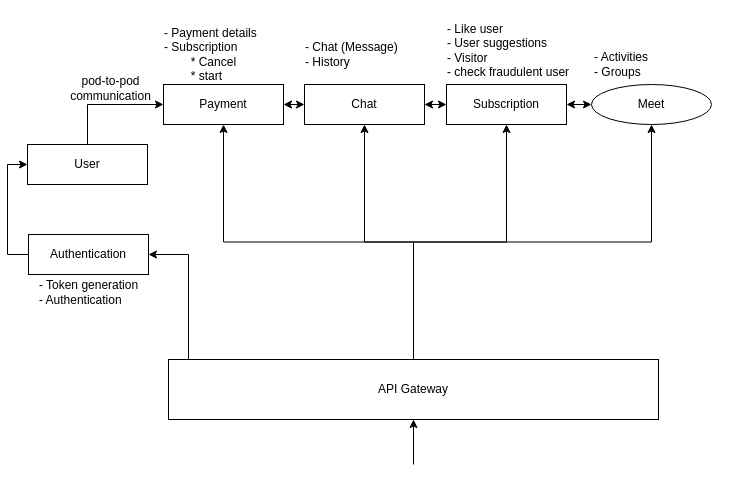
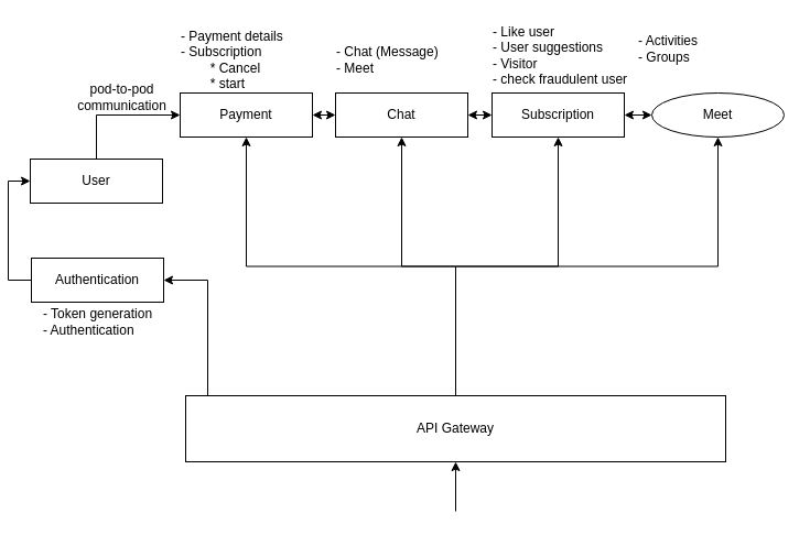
  <mxCell id="0" />
  <mxCell id="1" parent="0" />
  <mxCell id="2" style="edgeStyle=orthogonalEdgeStyle;rounded=0;orthogonalLoop=1;jettySize=auto;html=1;exitX=0.25;exitY=0;exitDx=0;exitDy=0;entryX=1;entryY=0.5;entryDx=0;entryDy=0;" edge="1" parent="1" source="7" target="9"><mxGeometry relative="1" as="geometry"><Array as="points"><mxPoint x="181" y="359" /><mxPoint x="181" y="254" /></Array></mxGeometry></mxCell>
  <mxCell id="3" style="edgeStyle=orthogonalEdgeStyle;rounded=0;orthogonalLoop=1;jettySize=auto;html=1;exitX=0.5;exitY=0;exitDx=0;exitDy=0;entryX=0.5;entryY=1;entryDx=0;entryDy=0;" edge="1" parent="1" source="7" target="16"><mxGeometry relative="1" as="geometry" /></mxCell>
  <mxCell id="4" style="edgeStyle=orthogonalEdgeStyle;rounded=0;orthogonalLoop=1;jettySize=auto;html=1;" edge="1" parent="1" source="7" target="19"><mxGeometry relative="1" as="geometry" /></mxCell>
  <mxCell id="5" style="edgeStyle=orthogonalEdgeStyle;rounded=0;orthogonalLoop=1;jettySize=auto;html=1;entryX=0.5;entryY=1;entryDx=0;entryDy=0;" edge="1" parent="1" source="7" target="17"><mxGeometry relative="1" as="geometry" /></mxCell>
  <mxCell id="6" style="edgeStyle=orthogonalEdgeStyle;rounded=0;orthogonalLoop=1;jettySize=auto;html=1;" edge="1" parent="1" source="7" target="13"><mxGeometry relative="1" as="geometry" /></mxCell>
  <mxCell id="7" value="API Gateway" style="rounded=0;whiteSpace=wrap;html=1;" vertex="1" parent="1"><mxGeometry x="161" y="359" width="490" height="60" as="geometry" /></mxCell>
  <mxCell id="8" style="edgeStyle=orthogonalEdgeStyle;rounded=0;orthogonalLoop=1;jettySize=auto;html=1;exitX=0;exitY=0.5;exitDx=0;exitDy=0;entryX=0;entryY=0.5;entryDx=0;entryDy=0;" edge="1" parent="1" source="9" target="12"><mxGeometry relative="1" as="geometry" /></mxCell>
  <mxCell id="9" value="Authentication" style="rounded=0;whiteSpace=wrap;html=1;" vertex="1" parent="1"><mxGeometry x="21" y="234" width="120" height="40" as="geometry" /></mxCell>
  <mxCell id="10" value="- Token generation&lt;br&gt;&lt;div style=&quot;text-align: left;&quot;&gt;- Authentication&lt;/div&gt;" style="text;html=1;strokeColor=none;fillColor=none;align=center;verticalAlign=middle;whiteSpace=wrap;rounded=0;" vertex="1" parent="1"><mxGeometry x="21" y="277" width="121" height="30" as="geometry" /></mxCell>
  <mxCell id="11" style="edgeStyle=orthogonalEdgeStyle;rounded=0;orthogonalLoop=1;jettySize=auto;html=1;entryX=0;entryY=0.5;entryDx=0;entryDy=0;exitX=0.5;exitY=0;exitDx=0;exitDy=0;" edge="1" parent="1" source="12" target="13"><mxGeometry relative="1" as="geometry" /></mxCell>
  <mxCell id="12" value="User" style="rounded=0;whiteSpace=wrap;html=1;" vertex="1" parent="1"><mxGeometry x="20" y="144" width="120" height="40" as="geometry" /></mxCell>
  <mxCell id="13" value="Payment" style="rounded=0;whiteSpace=wrap;html=1;" vertex="1" parent="1"><mxGeometry x="156" y="84" width="120" height="40" as="geometry" /></mxCell>
  <mxCell id="14" value="- Payment details&lt;br&gt;- Subscription&lt;br&gt;&lt;span style=&quot;white-space: pre;&quot;&gt;&#09;&lt;/span&gt;*&lt;span style=&quot;white-space: pre;&quot;&gt;&amp;nbsp;&lt;/span&gt;Cancel&lt;br&gt;&lt;span style=&quot;white-space: pre;&quot;&gt;&#09;&lt;/span&gt;* start" style="text;html=1;strokeColor=none;fillColor=none;align=left;verticalAlign=middle;whiteSpace=wrap;rounded=0;" vertex="1" parent="1"><mxGeometry x="155" y="24" width="121" height="60" as="geometry" /></mxCell>
- <mxCell id="15" value="- Chat (Message)&lt;br&gt;- History" style="text;html=1;strokeColor=none;fillColor=none;align=left;verticalAlign=middle;whiteSpace=wrap;rounded=0;" vertex="1" parent="1"><mxGeometry x="296" y="24" width="121" height="60" as="geometry" /></mxCell>
+ <mxCell id="15" value="- Chat (Message)&lt;br&gt;- Meet" style="text;html=1;strokeColor=none;fillColor=none;align=left;verticalAlign=middle;whiteSpace=wrap;rounded=0;" vertex="1" parent="1"><mxGeometry x="296" y="24" width="121" height="60" as="geometry" /></mxCell>
  <mxCell id="16" value="Chat" style="rounded=0;whiteSpace=wrap;html=1;" vertex="1" parent="1"><mxGeometry x="297" y="84" width="120" height="40" as="geometry" /></mxCell>
  <mxCell id="17" value="Subscription" style="rounded=0;whiteSpace=wrap;html=1;" vertex="1" parent="1"><mxGeometry x="439" y="84" width="120" height="40" as="geometry" /></mxCell>
  <mxCell id="18" value="- Like user&lt;br&gt;- User suggestions&lt;br&gt;&lt;span style=&quot;white-space: pre;&quot;&gt;- Visitor&lt;/span&gt;&lt;br&gt;&lt;span style=&quot;white-space: pre;&quot;&gt;- check fraudulent user&lt;/span&gt;" style="text;html=1;strokeColor=none;fillColor=none;align=left;verticalAlign=middle;whiteSpace=wrap;rounded=0;" vertex="1" parent="1"><mxGeometry x="438" y="20" width="123" height="60" as="geometry" /></mxCell>
  <mxCell id="19" value="Meet" style="ellipse;whiteSpace=wrap;html=1;" vertex="1" parent="1"><mxGeometry x="584" y="84" width="120" height="40" as="geometry" /></mxCell>
- <mxCell id="20" value="- Activities&lt;br&gt;- Groups" style="text;html=1;strokeColor=none;fillColor=none;align=left;verticalAlign=middle;whiteSpace=wrap;rounded=0;" vertex="1" parent="1"><mxGeometry x="585" y="44" width="121" height="40" as="geometry" /></mxCell>
+ <mxCell id="20" value="- Activities&lt;br&gt;- Groups" style="text;html=1;strokeColor=none;fillColor=none;align=left;verticalAlign=middle;whiteSpace=wrap;rounded=0;" vertex="1" parent="1"><mxGeometry x="570" y="24" width="121" height="40" as="geometry" /></mxCell>
  <mxCell id="21" value="" style="endArrow=classic;startArrow=classic;html=1;rounded=0;entryX=0;entryY=0.5;entryDx=0;entryDy=0;exitX=1;exitY=0.5;exitDx=0;exitDy=0;" edge="1" parent="1" source="13" target="16"><mxGeometry width="50" height="50" relative="1" as="geometry"><mxPoint x="321" y="254" as="sourcePoint" /><mxPoint x="371" y="204" as="targetPoint" /></mxGeometry></mxCell>
  <mxCell id="22" value="" style="endArrow=classic;startArrow=classic;html=1;rounded=0;entryX=0;entryY=0.5;entryDx=0;entryDy=0;exitX=1;exitY=0.5;exitDx=0;exitDy=0;" edge="1" parent="1" source="16" target="17"><mxGeometry width="50" height="50" relative="1" as="geometry"><mxPoint x="371" y="254" as="sourcePoint" /><mxPoint x="421" y="204" as="targetPoint" /></mxGeometry></mxCell>
  <mxCell id="23" value="" style="endArrow=classic;startArrow=classic;html=1;rounded=0;entryX=0;entryY=0.5;entryDx=0;entryDy=0;exitX=1;exitY=0.5;exitDx=0;exitDy=0;" edge="1" parent="1" source="17" target="19"><mxGeometry width="50" height="50" relative="1" as="geometry"><mxPoint x="296" y="124" as="sourcePoint" /><mxPoint x="313" y="124" as="targetPoint" /></mxGeometry></mxCell>
  <mxCell id="24" value="" style="endArrow=classic;html=1;rounded=0;entryX=0.5;entryY=1;entryDx=0;entryDy=0;" edge="1" parent="1" target="7"><mxGeometry width="50" height="50" relative="1" as="geometry"><mxPoint x="406" y="464" as="sourcePoint" /><mxPoint x="451" y="264" as="targetPoint" /></mxGeometry></mxCell>
  <mxCell id="25" value="pod-to-pod communication" style="text;html=1;strokeColor=none;fillColor=none;align=center;verticalAlign=middle;whiteSpace=wrap;rounded=0;" vertex="1" parent="1"><mxGeometry x="39" y="73" width="129" height="30" as="geometry" /></mxCell>
